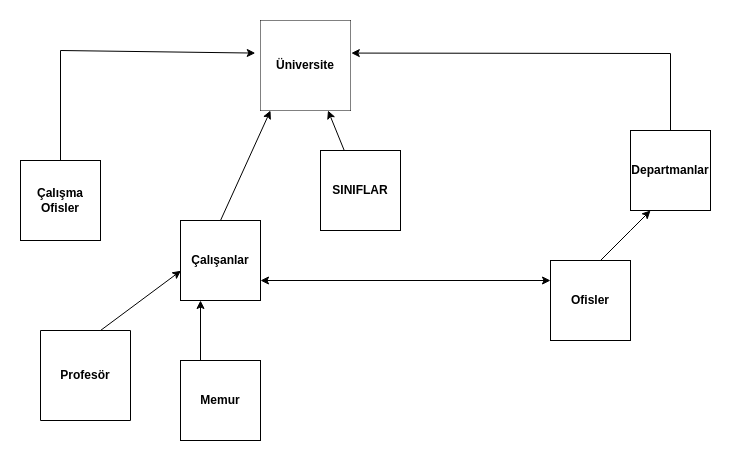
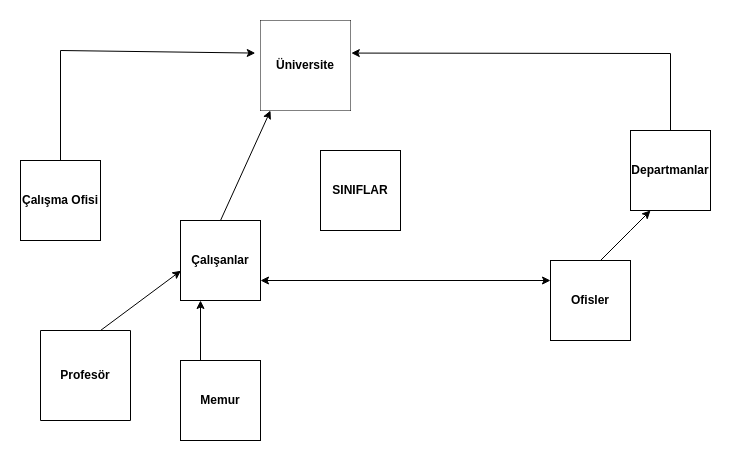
  <mxCell id="0" />
  <mxCell id="1" parent="0" />
  <mxCell id="2" value="" style="whiteSpace=wrap;html=1;aspect=fixed;" vertex="1" parent="1"><mxGeometry x="260" y="20" width="90" height="90" as="geometry" /></mxCell>
  <mxCell id="3" value="Üniversite" style="text;html=1;strokeColor=none;fillColor=default;align=center;verticalAlign=middle;whiteSpace=wrap;rounded=0;gradientColor=none;labelBorderColor=none;fontStyle=1" vertex="1" parent="1"><mxGeometry x="260" y="20" width="90" height="90" as="geometry" /></mxCell>
  <mxCell id="4" value="" style="endArrow=classic;html=1;rounded=0;entryX=-0.058;entryY=0.362;entryDx=0;entryDy=0;entryPerimeter=0;" edge="1" parent="1" target="3"><mxGeometry width="50" height="50" relative="1" as="geometry"><mxPoint x="60" y="180" as="sourcePoint" /><mxPoint x="360" y="240" as="targetPoint" /><Array as="points"><mxPoint x="60" y="50" /></Array></mxGeometry></mxCell>
  <mxCell id="5" value="" style="whiteSpace=wrap;html=1;aspect=fixed;" vertex="1" parent="1"><mxGeometry x="20" y="160" width="80" height="80" as="geometry" /></mxCell>
  <mxCell id="6" value="" style="endArrow=classic;html=1;rounded=0;entryX=1.009;entryY=0.362;entryDx=0;entryDy=0;entryPerimeter=0;" edge="1" parent="1" target="3"><mxGeometry width="50" height="50" relative="1" as="geometry"><mxPoint x="670" y="130" as="sourcePoint" /><mxPoint x="360" y="240" as="targetPoint" /><Array as="points"><mxPoint x="670" y="53" /></Array></mxGeometry></mxCell>
- <mxCell id="7" value="&lt;b&gt;Çalışma Ofisler&lt;/b&gt;" style="text;html=1;strokeColor=none;fillColor=none;align=center;verticalAlign=middle;whiteSpace=wrap;rounded=0;" vertex="1" parent="1"><mxGeometry x="20" y="160" width="80" height="80" as="geometry" /></mxCell>
+ <mxCell id="7" value="&lt;b&gt;Çalışma Ofisi&lt;/b&gt;" style="text;html=1;strokeColor=none;fillColor=none;align=center;verticalAlign=middle;whiteSpace=wrap;rounded=0;" vertex="1" parent="1"><mxGeometry x="20" y="160" width="80" height="80" as="geometry" /></mxCell>
  <mxCell id="8" value="" style="whiteSpace=wrap;html=1;aspect=fixed;" vertex="1" parent="1"><mxGeometry x="630" y="130" width="80" height="80" as="geometry" /></mxCell>
  <mxCell id="9" value="Departmanlar" style="text;html=1;strokeColor=none;fillColor=none;align=center;verticalAlign=middle;whiteSpace=wrap;rounded=0;fontStyle=1" vertex="1" parent="1"><mxGeometry x="630" y="130" width="80" height="80" as="geometry" /></mxCell>
  <mxCell id="10" value="" style="whiteSpace=wrap;html=1;aspect=fixed;" vertex="1" parent="1"><mxGeometry x="320" y="150" width="80" height="80" as="geometry" /></mxCell>
  <mxCell id="11" value="&lt;b&gt;SINIFLAR&lt;/b&gt;" style="text;html=1;strokeColor=none;fillColor=none;align=center;verticalAlign=middle;whiteSpace=wrap;rounded=0;" vertex="1" parent="1"><mxGeometry x="320" y="150" width="80" height="80" as="geometry" /></mxCell>
- <mxCell id="12" value="" style="endArrow=classic;html=1;rounded=0;entryX=0.75;entryY=1;entryDx=0;entryDy=0;" edge="1" parent="1" source="11" target="3"><mxGeometry width="50" height="50" relative="1" as="geometry"><mxPoint x="360" y="130" as="sourcePoint" /><mxPoint x="380" y="100" as="targetPoint" /></mxGeometry></mxCell>
  <mxCell id="13" value="" style="whiteSpace=wrap;html=1;aspect=fixed;" vertex="1" parent="1"><mxGeometry x="180" y="220" width="80" height="80" as="geometry" /></mxCell>
  <mxCell id="14" value="" style="endArrow=classic;html=1;rounded=0;exitX=0.5;exitY=0;exitDx=0;exitDy=0;" edge="1" parent="1" source="13"><mxGeometry width="50" height="50" relative="1" as="geometry"><mxPoint x="220" y="160" as="sourcePoint" /><mxPoint x="270" y="110" as="targetPoint" /></mxGeometry></mxCell>
  <mxCell id="15" value="" style="whiteSpace=wrap;html=1;aspect=fixed;" vertex="1" parent="1"><mxGeometry x="550" y="260" width="80" height="80" as="geometry" /></mxCell>
  <mxCell id="16" value="&lt;b&gt;Ofisler&lt;/b&gt;" style="text;html=1;strokeColor=none;fillColor=none;align=center;verticalAlign=middle;whiteSpace=wrap;rounded=0;" vertex="1" parent="1"><mxGeometry x="550" y="260" width="80" height="80" as="geometry" /></mxCell>
  <mxCell id="17" value="" style="endArrow=classic;html=1;rounded=0;" edge="1" parent="1"><mxGeometry width="50" height="50" relative="1" as="geometry"><mxPoint x="600" y="260" as="sourcePoint" /><mxPoint x="650" y="210" as="targetPoint" /><Array as="points"><mxPoint x="630" y="230" /></Array></mxGeometry></mxCell>
  <mxCell id="18" value="" style="endArrow=classic;startArrow=classic;html=1;rounded=0;entryX=0;entryY=0.25;entryDx=0;entryDy=0;exitX=1;exitY=0.75;exitDx=0;exitDy=0;" edge="1" parent="1" source="13" target="16"><mxGeometry width="50" height="50" relative="1" as="geometry"><mxPoint x="310" y="290" as="sourcePoint" /><mxPoint x="360" y="240" as="targetPoint" /></mxGeometry></mxCell>
  <mxCell id="19" value="Çalışanlar" style="text;html=1;strokeColor=none;fillColor=none;align=center;verticalAlign=middle;whiteSpace=wrap;rounded=0;fontStyle=1" vertex="1" parent="1"><mxGeometry x="180" y="220" width="80" height="80" as="geometry" /></mxCell>
  <mxCell id="20" value="" style="whiteSpace=wrap;html=1;aspect=fixed;" vertex="1" parent="1"><mxGeometry x="180" y="360" width="80" height="80" as="geometry" /></mxCell>
  <mxCell id="21" value="Memur" style="text;html=1;strokeColor=none;fillColor=none;align=center;verticalAlign=middle;whiteSpace=wrap;rounded=0;fontStyle=1" vertex="1" parent="1"><mxGeometry x="180" y="360" width="80" height="80" as="geometry" /></mxCell>
  <mxCell id="22" value="" style="endArrow=classic;html=1;rounded=0;entryX=0.25;entryY=1;entryDx=0;entryDy=0;" edge="1" parent="1" target="19"><mxGeometry width="50" height="50" relative="1" as="geometry"><mxPoint x="200" y="360" as="sourcePoint" /><mxPoint x="250" y="310" as="targetPoint" /></mxGeometry></mxCell>
  <mxCell id="23" value="" style="swimlane;startSize=0;" vertex="1" parent="1"><mxGeometry x="40" y="330" width="90" height="90" as="geometry" /></mxCell>
  <mxCell id="24" value="Profesör" style="text;html=1;strokeColor=none;fillColor=none;align=center;verticalAlign=middle;whiteSpace=wrap;rounded=0;fontStyle=1" vertex="1" parent="23"><mxGeometry width="90" height="90" as="geometry" /></mxCell>
  <mxCell id="25" value="" style="endArrow=classic;html=1;rounded=0;entryX=0.005;entryY=0.628;entryDx=0;entryDy=0;entryPerimeter=0;" edge="1" parent="1" target="19"><mxGeometry width="50" height="50" relative="1" as="geometry"><mxPoint x="100" y="330" as="sourcePoint" /><mxPoint x="150" y="280" as="targetPoint" /></mxGeometry></mxCell>
